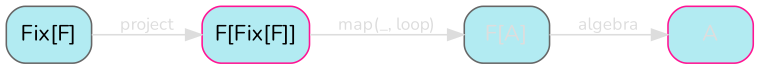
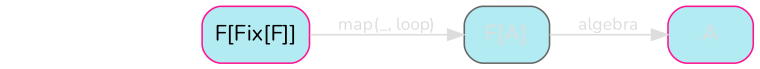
  digraph {
    rankdir=LR
    splines=false
    fontname=Nunito
    node [color=deeppink fillcolor="#b2ebf2" fontcolor="#000000" fontname=Nunito shape=rectangle style="rounded,filled"]
    edge [color="#dddddd" fontcolor="#dddddd" fontname=Nunito fontsize=11]
    n1 [label="F[Fix[F]]"]
    n2 [color=gray40 fontcolor="#dddddd" label="F[A]"]
    A [fontcolor="#dddddd"]
-   n4 [color=gray40 label="Fix[F]"]
    n1 -> n2 [label="map(_, loop)"]
    n2 -> A [label=algebra]
-   n4 -> n1 [label=project]
  }
